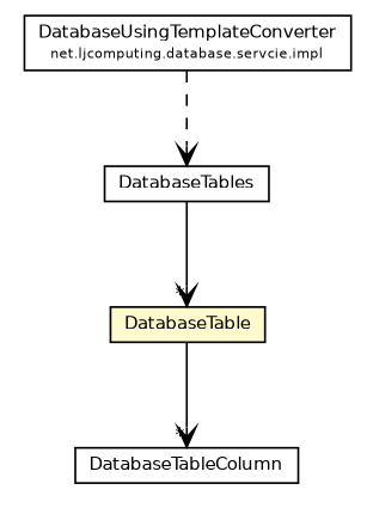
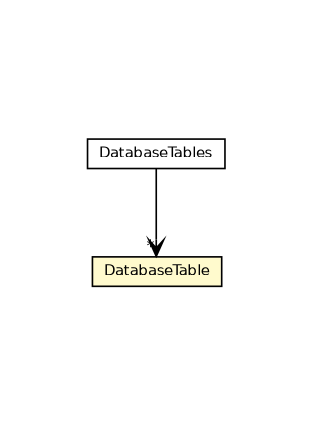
  digraph {
    nodesep=0.25
    ranksep=0.5
    node [fontcolor=black fontname=Helvetica fontsize=9.0 shape=plaintext]
    edge [arrowhead=open color=black fontcolor=black fontname=Helvetica fontsize=10.0 headport=p labelfontname=Helvetica labelfontsize=10 tailport=p headlabel="*"]
-   n1 [label=<<table title="net.ljcomputing.database.servcie.impl.DatabaseUsingTemplateConverter" border="0" cellborder="1" cellspacing="0" cellpadding="2" port="p" href="../servcie/impl/DatabaseUsingTemplateConverter.html"> 		<tr><td><table border="0" cellspacing="0" cellpadding="1"> <tr><td align="center" balign="center"> DatabaseUsingTemplateConverter </td></tr> <tr><td align="center" balign="center"><font point-size="7.0"> net.ljcomputing.database.servcie.impl </font></td></tr> 		</table></td></tr> 		</table>>]
    n2 [label=<<table title="net.ljcomputing.database.model.DatabaseTables" border="0" cellborder="1" cellspacing="0" cellpadding="2" port="p" href="./DatabaseTables.html"> 		<tr><td><table border="0" cellspacing="0" cellpadding="1"> <tr><td align="center" balign="center"> DatabaseTables </td></tr> 		</table></td></tr> 		</table>>]
    n3 [label=<<table title="net.ljcomputing.database.model.DatabaseTable" border="0" cellborder="1" cellspacing="0" cellpadding="2" port="p" bgcolor="lemonChiffon" href="./DatabaseTable.html"> 		<tr><td><table border="0" cellspacing="0" cellpadding="1"> <tr><td align="center" balign="center"> DatabaseTable </td></tr> 		</table></td></tr> 		</table>>]
-   n4 [label=<<table title="net.ljcomputing.database.model.DatabaseTableColumn" border="0" cellborder="1" cellspacing="0" cellpadding="2" port="p" href="./DatabaseTableColumn.html"> 		<tr><td><table border="0" cellspacing="0" cellpadding="1"> <tr><td align="center" balign="center"> DatabaseTableColumn </td></tr> 		</table></td></tr> 		</table>>]
-   n1 -> n2 [style=dashed headlabel=""]
    n2 -> n3
-   n3 -> n4
  }
